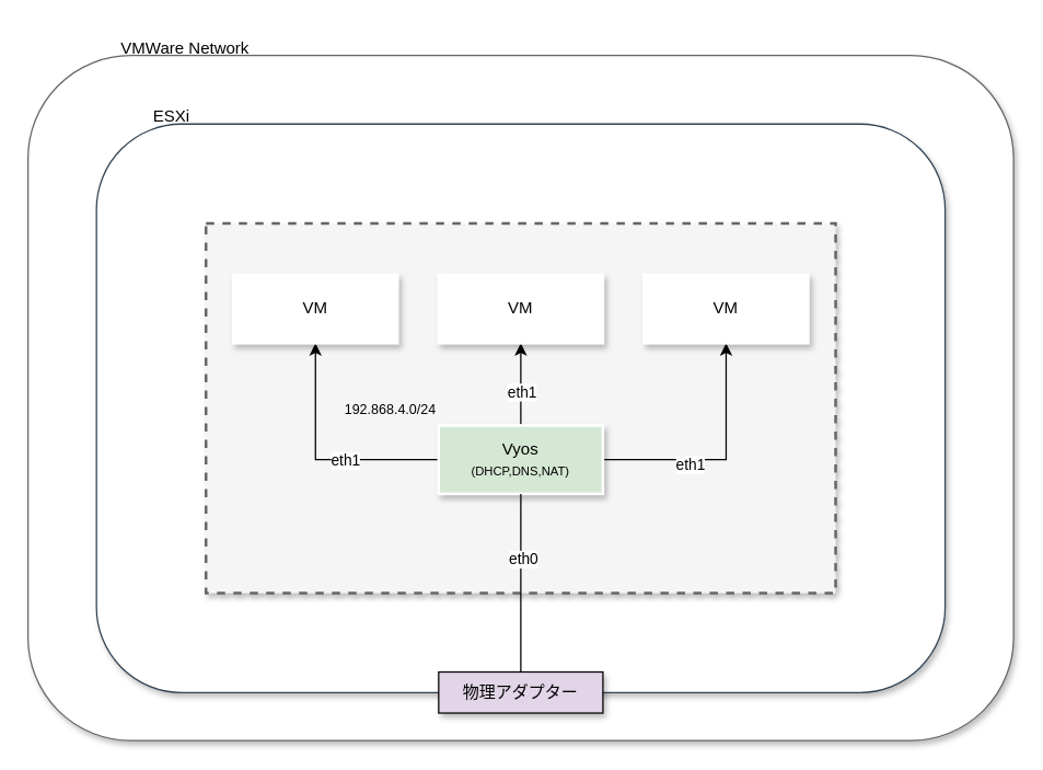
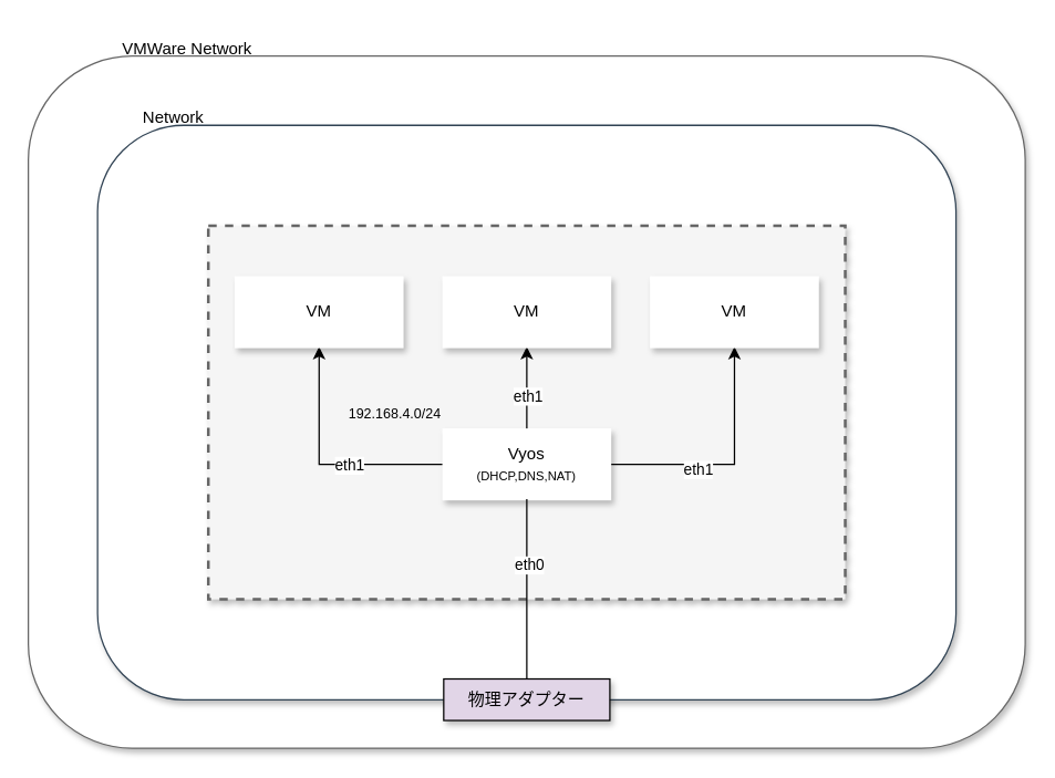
  <mxCell id="0" />
  <mxCell id="1" parent="0" />
  <mxCell id="2" value="" style="rounded=1;whiteSpace=wrap;html=1;fillColor=#FFFFFF;fontColor=#333333;strokeColor=#666666;shadow=1;" vertex="1" parent="1"><mxGeometry x="20" y="40" width="720" height="500" as="geometry" /></mxCell>
  <mxCell id="3" value="VMWare Network" style="text;html=1;strokeColor=none;fillColor=none;align=center;verticalAlign=middle;whiteSpace=wrap;rounded=0;shadow=1;glass=0;labelBackgroundColor=none;labelBorderColor=none;fontColor=#000000;" vertex="1" parent="1"><mxGeometry x="50" y="20" width="170" height="30" as="geometry" /></mxCell>
  <mxCell id="4" value="" style="rounded=1;whiteSpace=wrap;html=1;fillColor=#FFFFFF;fontColor=#ffffff;strokeColor=#314354;shadow=1;" vertex="1" parent="1"><mxGeometry x="70" y="90" width="620" height="415" as="geometry" /></mxCell>
- <mxCell id="5" value="ESXi" style="text;html=1;strokeColor=none;fillColor=none;align=center;verticalAlign=middle;whiteSpace=wrap;rounded=0;shadow=1;glass=0;labelBackgroundColor=none;labelBorderColor=none;fontColor=#000000;" vertex="1" parent="1"><mxGeometry x="40" y="70" width="170" height="30" as="geometry" /></mxCell>
+ <mxCell id="5" value="Network" style="text;html=1;strokeColor=none;fillColor=none;align=center;verticalAlign=middle;whiteSpace=wrap;rounded=0;shadow=1;glass=0;labelBackgroundColor=none;labelBorderColor=none;fontColor=#000000;" vertex="1" parent="1"><mxGeometry x="40" y="70" width="170" height="30" as="geometry" /></mxCell>
  <mxCell id="6" value="" style="rounded=0;whiteSpace=wrap;html=1;shadow=1;glass=0;labelBackgroundColor=none;labelBorderColor=none;fontColor=#333333;dashed=1;strokeWidth=2;strokeColor=#666666;fillColor=#f5f5f5;" vertex="1" parent="1"><mxGeometry x="150" y="162.5" width="460" height="270" as="geometry" /></mxCell>
  <mxCell id="7" style="edgeStyle=orthogonalEdgeStyle;rounded=0;orthogonalLoop=1;jettySize=auto;html=1;entryX=0.5;entryY=1;entryDx=0;entryDy=0;fontColor=#000000;" edge="1" parent="1" source="13" target="15"><mxGeometry relative="1" as="geometry" /></mxCell>
  <mxCell id="8" value="eth1" style="edgeLabel;html=1;align=center;verticalAlign=middle;resizable=0;points=[];fontColor=#000000;" vertex="1" connectable="0" parent="7"><mxGeometry x="-0.208" relative="1" as="geometry"><mxPoint as="offset" /></mxGeometry></mxCell>
  <mxCell id="9" style="edgeStyle=orthogonalEdgeStyle;rounded=0;orthogonalLoop=1;jettySize=auto;html=1;entryX=0.5;entryY=1;entryDx=0;entryDy=0;fontColor=#000000;" edge="1" parent="1" source="13" target="16"><mxGeometry relative="1" as="geometry" /></mxCell>
  <mxCell id="10" value="eth1" style="edgeLabel;html=1;align=center;verticalAlign=middle;resizable=0;points=[];fontColor=#000000;" vertex="1" connectable="0" parent="9"><mxGeometry x="-0.176" relative="1" as="geometry"><mxPoint as="offset" /></mxGeometry></mxCell>
  <mxCell id="11" style="edgeStyle=orthogonalEdgeStyle;rounded=0;orthogonalLoop=1;jettySize=auto;html=1;entryX=0.5;entryY=1;entryDx=0;entryDy=0;fontColor=#000000;" edge="1" parent="1" source="13" target="17"><mxGeometry relative="1" as="geometry" /></mxCell>
  <mxCell id="12" value="eth1" style="edgeLabel;html=1;align=center;verticalAlign=middle;resizable=0;points=[];fontColor=#000000;" vertex="1" connectable="0" parent="11"><mxGeometry x="-0.284" y="-3" relative="1" as="geometry"><mxPoint as="offset" /></mxGeometry></mxCell>
- <mxCell id="13" value="Vyos&lt;br&gt;&lt;font style=&quot;font-size: 9px&quot;&gt;(DHCP,DNS,NAT)&lt;/font&gt;" style="rounded=0;whiteSpace=wrap;html=1;shadow=1;glass=0;labelBackgroundColor=none;labelBorderColor=none;fontColor=#000000;strokeColor=#FFFFFF;strokeWidth=2;fillColor=#d5e8d4;" vertex="1" parent="1"><mxGeometry x="320" y="310" width="120" height="50" as="geometry" /></mxCell>
+ <mxCell id="13" value="Vyos&lt;br&gt;&lt;font style=&quot;font-size: 9px&quot;&gt;(DHCP,DNS,NAT)&lt;/font&gt;" style="rounded=0;whiteSpace=wrap;html=1;shadow=1;glass=0;labelBackgroundColor=none;labelBorderColor=none;fontColor=#000000;strokeColor=#FFFFFF;strokeWidth=2;fillColor=#FFFFFF;" vertex="1" parent="1"><mxGeometry x="320" y="310" width="120" height="50" as="geometry" /></mxCell>
  <mxCell id="14" value="物理アダプター" style="rounded=0;whiteSpace=wrap;html=1;shadow=1;glass=0;labelBackgroundColor=none;labelBorderColor=none;fontColor=#000000;strokeColor=#000000;strokeWidth=1;fillColor=#e1d5e7;" vertex="1" parent="1"><mxGeometry x="320" y="490" width="120" height="30" as="geometry" /></mxCell>
  <mxCell id="15" value="VM" style="rounded=0;whiteSpace=wrap;html=1;shadow=1;glass=0;labelBackgroundColor=none;labelBorderColor=none;fontColor=#000000;strokeColor=#FFFFFF;strokeWidth=2;fillColor=#FFFFFF;" vertex="1" parent="1"><mxGeometry x="170" y="200" width="120" height="50" as="geometry" /></mxCell>
  <mxCell id="16" value="VM" style="rounded=0;whiteSpace=wrap;html=1;shadow=1;glass=0;labelBackgroundColor=none;labelBorderColor=none;fontColor=#000000;strokeColor=#FFFFFF;strokeWidth=2;fillColor=#FFFFFF;" vertex="1" parent="1"><mxGeometry x="320" y="200" width="120" height="50" as="geometry" /></mxCell>
  <mxCell id="17" value="VM" style="rounded=0;whiteSpace=wrap;html=1;shadow=1;glass=0;labelBackgroundColor=none;labelBorderColor=none;fontColor=#000000;strokeColor=#FFFFFF;strokeWidth=2;fillColor=#FFFFFF;" vertex="1" parent="1"><mxGeometry x="470" y="200" width="120" height="50" as="geometry" /></mxCell>
  <mxCell id="18" value="" style="endArrow=none;html=1;rounded=0;fontColor=#000000;entryX=0.5;entryY=1;entryDx=0;entryDy=0;exitX=0.5;exitY=0.964;exitDx=0;exitDy=0;exitPerimeter=0;" edge="1" parent="1" source="4" target="13"><mxGeometry width="50" height="50" relative="1" as="geometry"><mxPoint x="360" y="500" as="sourcePoint" /><mxPoint x="410" y="450" as="targetPoint" /></mxGeometry></mxCell>
  <mxCell id="19" value="eth0" style="edgeLabel;html=1;align=center;verticalAlign=middle;resizable=0;points=[];fontColor=#000000;" vertex="1" connectable="0" parent="18"><mxGeometry x="0.282" y="-1" relative="1" as="geometry"><mxPoint as="offset" /></mxGeometry></mxCell>
- <mxCell id="20" value="&lt;font style=&quot;font-size: 10px&quot;&gt;192.868.4.0/24&lt;/font&gt;" style="text;html=1;strokeColor=none;fillColor=none;align=center;verticalAlign=middle;whiteSpace=wrap;rounded=0;shadow=1;glass=0;labelBackgroundColor=none;labelBorderColor=none;fontColor=#000000;" vertex="1" parent="1"><mxGeometry x="200" y="282.5" width="170" height="30" as="geometry" /></mxCell>
+ <mxCell id="20" value="&lt;font style=&quot;font-size: 10px&quot;&gt;192.168.4.0/24&lt;/font&gt;" style="text;html=1;strokeColor=none;fillColor=none;align=center;verticalAlign=middle;whiteSpace=wrap;rounded=0;shadow=1;glass=0;labelBackgroundColor=none;labelBorderColor=none;fontColor=#000000;" vertex="1" parent="1"><mxGeometry x="200" y="282.5" width="170" height="30" as="geometry" /></mxCell>
